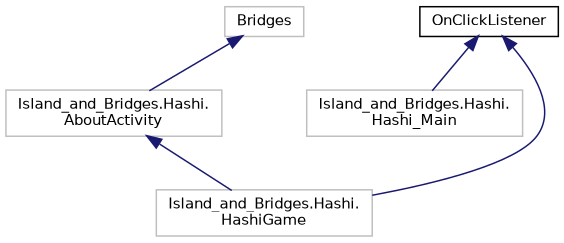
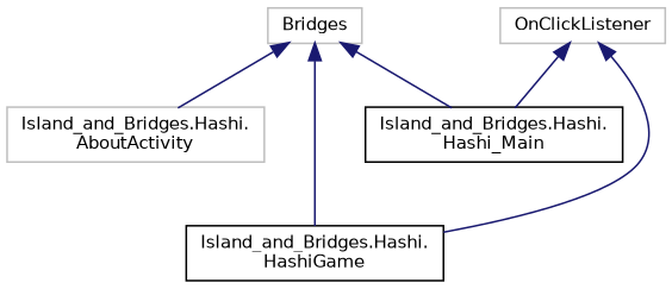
  digraph {
    rankdir=TB
    node [color=grey75 fillcolor=white fontname=Helvetica fontsize=10 shape=record style=filled]
    edge [color=midnightblue dir=back fontname=Helvetica fontsize=10 labelfontname=Helvetica labelfontsize=10 style=solid]
    n1 [height=0.2 label=Bridges width=0.4]
    n2 [height=0.2 label="Island_and_Bridges.Hashi.\lAboutActivity" width=0.4]
-   n3 [height=0.2 label="Island_and_Bridges.Hashi.\lHashi_Main" width=0.4]
-   n4 [height=0.2 label="Island_and_Bridges.Hashi.\lHashiGame" width=0.4]
-   n5 [color=black height=0.2 label=OnClickListener width=0.4]
+   n3 [color=black height=0.2 label="Island_and_Bridges.Hashi.\lHashi_Main" width=0.4]
+   n4 [color=black height=0.2 label="Island_and_Bridges.Hashi.\lHashiGame" width=0.4]
+   n5 [height=0.2 label=OnClickListener width=0.4]
    n1 -> n2
-   n2 -> n4
+   n1 -> n3
+   n1 -> n4
    n5 -> n3
    n5 -> n4
  }
